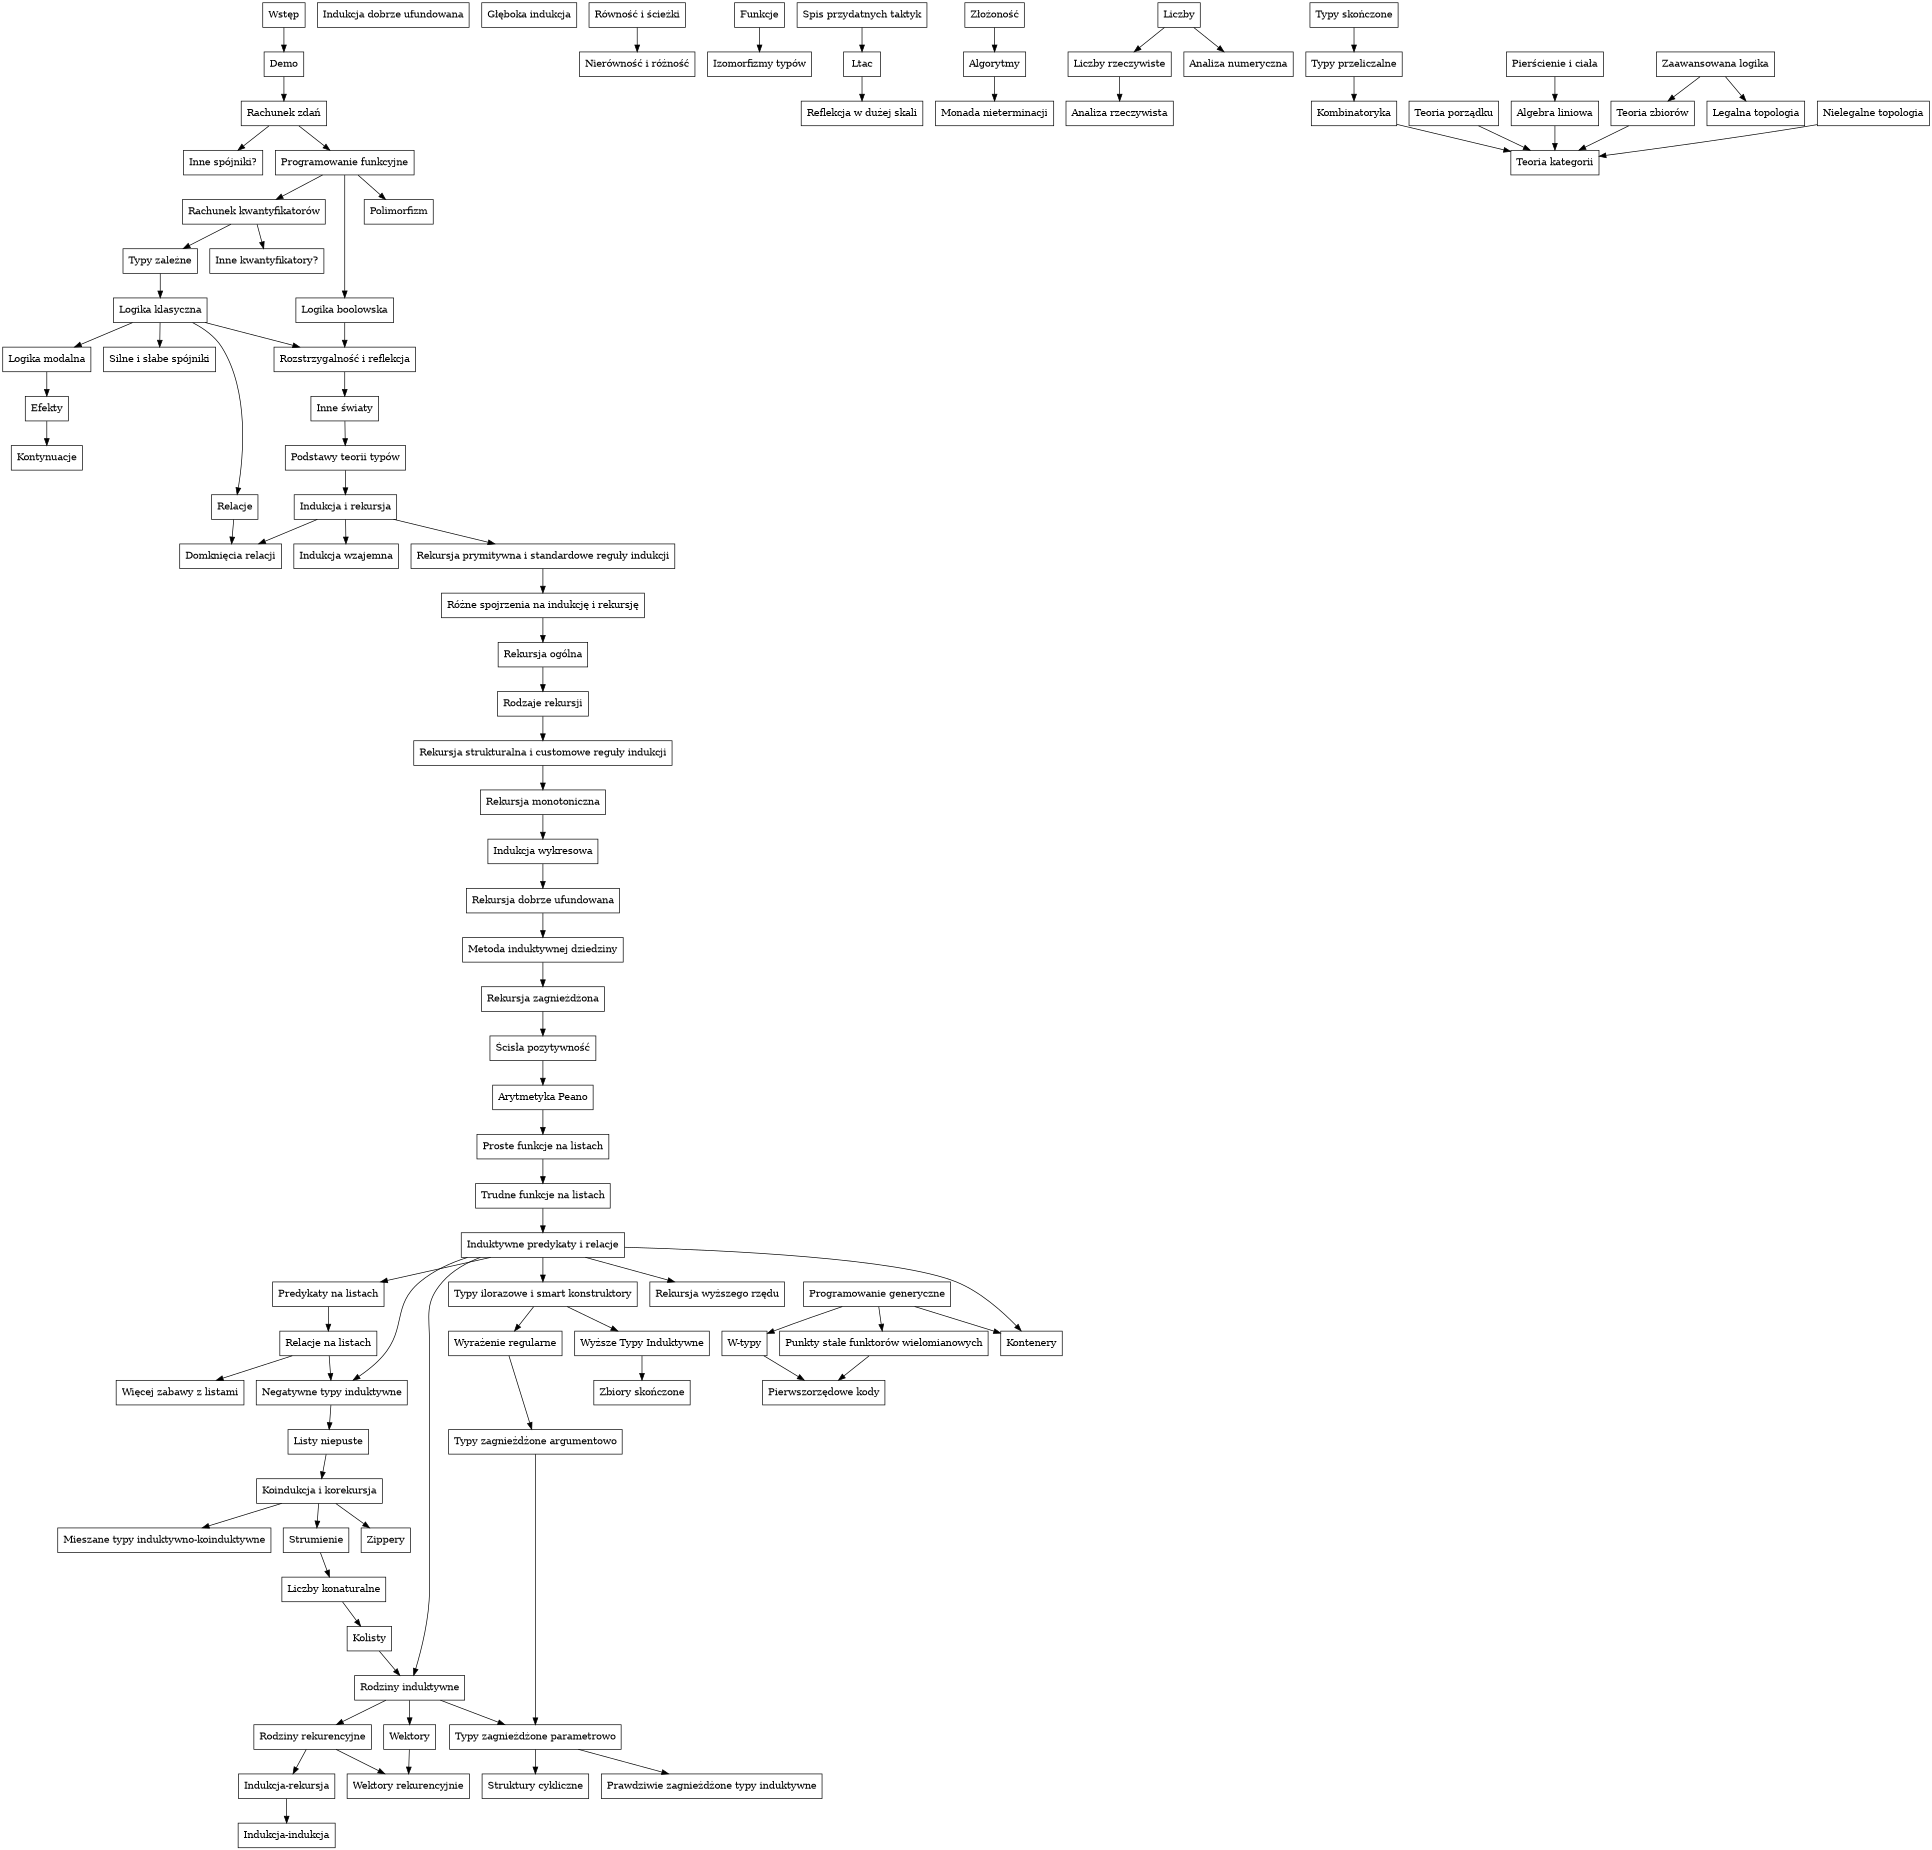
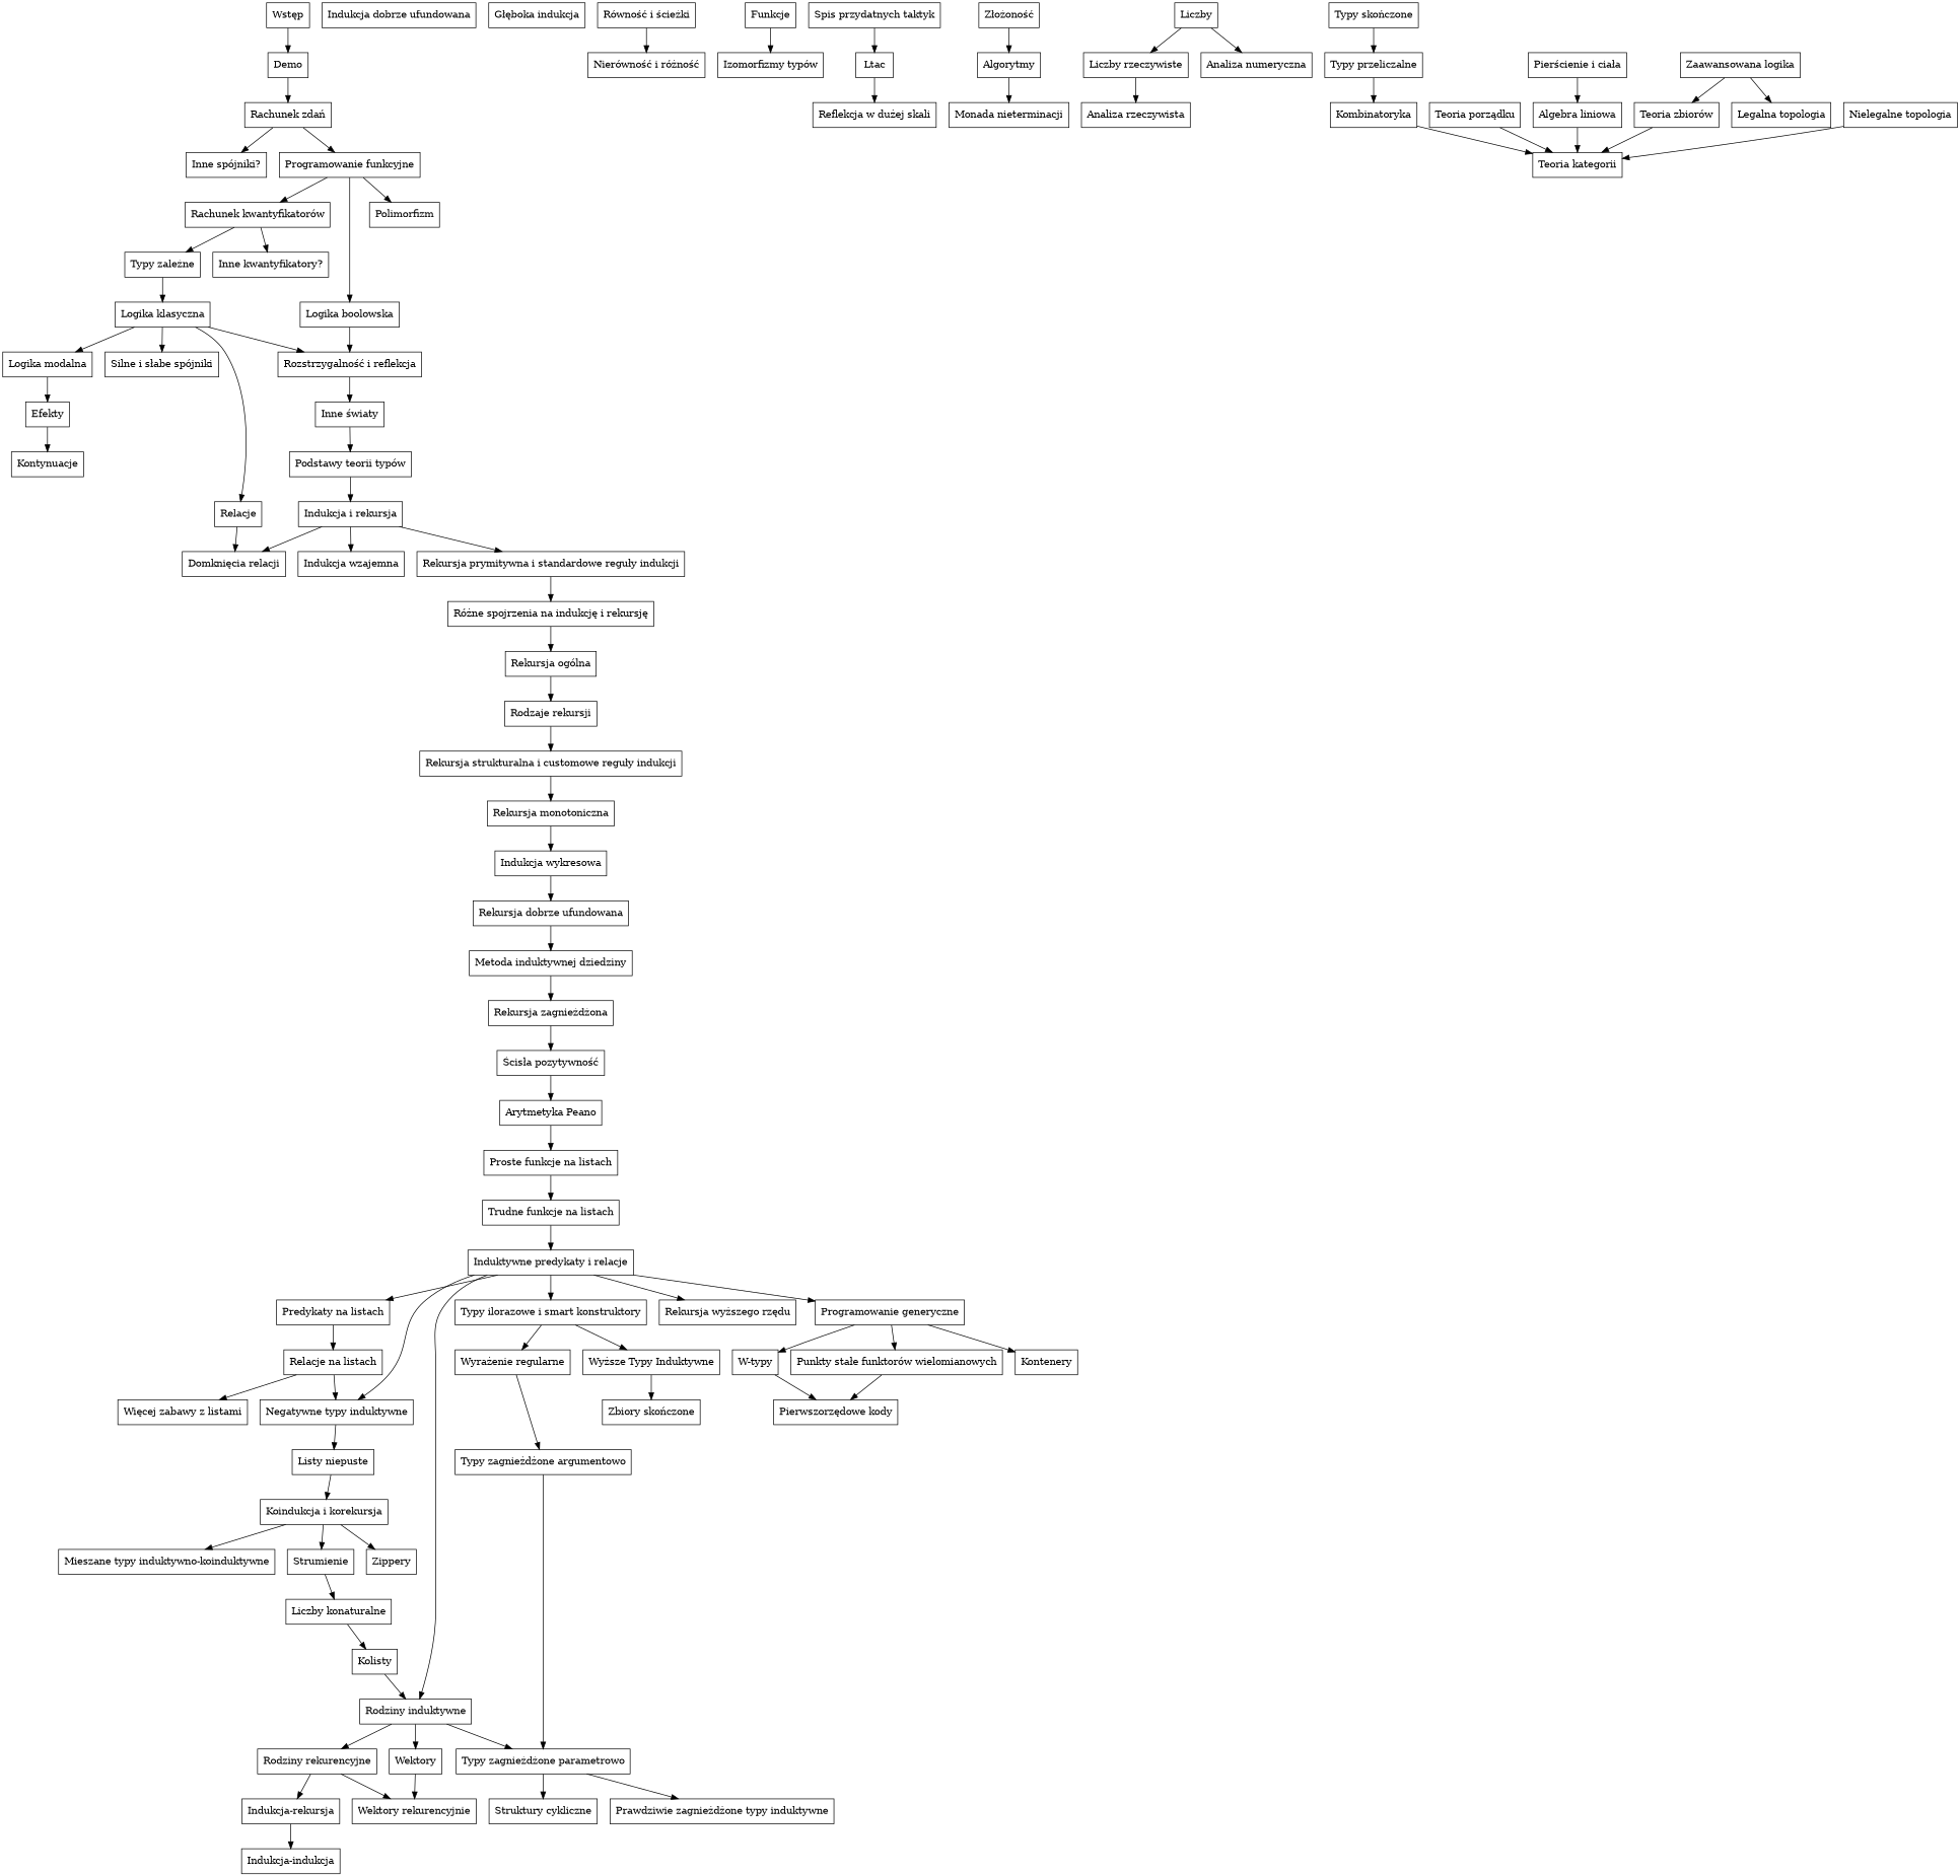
  digraph {
    node [shape=rectangle]
    n1 [label="Wstęp"]
    n2 [label=Demo]
    n3 [label="Rachunek zdań"]
    n4 [label="Inne spójniki?"]
    n5 [label="Programowanie funkcyjne"]
    n6 [label="Rachunek kwantyfikatorów"]
    n7 [label="Logika boolowska"]
    n8 [label=Polimorfizm]
    n9 [label="Inne kwantyfikatory?"]
    n10 [label="Typy zależne"]
    n11 [label="Logika klasyczna"]
    n12 [label="Silne i słabe spójniki"]
    n13 [label="Logika modalna"]
    n14 [label="Rozstrzygalność i reflekcja"]
    n15 [label=Relacje]
    n16 [label=Efekty]
    n17 [label="Inne światy"]
    n18 [label="Domknięcia relacji"]
    n19 [label=Kontynuacje]
    n20 [label="Podstawy teorii typów"]
    n21 [label="Indukcja i rekursja"]
    n22 [label="Rekursja prymitywna i standardowe reguły indukcji"]
    n23 [label="Indukcja wzajemna"]
    n24 [label="Różne spojrzenia na indukcję i rekursję"]
    n25 [label="Ścisła pozytywność"]
    n26 [label="Arytmetyka Peano"]
    n27 [label="Proste funkcje na listach"]
    n28 [label="Rekursja ogólna"]
    n29 [label="Rodzaje rekursji"]
    n30 [label="Rekursja strukturalna i customowe reguły indukcji"]
    n31 [label="Rekursja monotoniczna"]
    n32 [label="Indukcja wykresowa"]
    n33 [label="Rekursja dobrze ufundowana"]
    n34 [label="Metoda induktywnej dziedziny"]
    n35 [label="Rekursja zagnieżdżona"]
    n36 [label="Indukcja dobrze ufundowana"]
    n37 [label="Głęboka indukcja"]
    n38 [label="Trudne funkcje na listach"]
    n39 [label="Induktywne predykaty i relacje"]
    n40 [label="Predykaty na listach"]
    n41 [label="Negatywne typy induktywne"]
    n42 [label="Rodziny induktywne"]
    n43 [label="Typy ilorazowe i smart konstruktory"]
    n44 [label="Rekursja wyższego rzędu"]
    n45 [label="Programowanie generyczne"]
    n46 [label="Relacje na listach"]
    n47 [label="Więcej zabawy z listami"]
    n48 [label="Listy niepuste"]
    n49 [label="Koindukcja i korekursja"]
    n50 [label=Strumienie]
    n51 [label=Zippery]
    n52 [label="Mieszane typy induktywno-koinduktywne"]
    n53 [label="Rodziny rekurencyjne"]
    n54 [label=Wektory]
    n55 [label="Typy zagnieżdżone parametrowo"]
    n56 [label="Wyrażenie regularne"]
    n57 [label="Wyższe Typy Induktywne"]
    n58 [label="W-typy"]
    n59 [label="Punkty stałe funktorów wielomianowych"]
    n60 [label=Kontenery]
    n61 [label="Wektory rekurencyjnie"]
    n62 [label="Indukcja-rekursja"]
    n63 [label="Struktury cykliczne"]
    n64 [label="Prawdziwie zagnieżdżone typy induktywne"]
    n65 [label="Indukcja-indukcja"]
    n66 [label="Liczby konaturalne"]
    n67 [label=Kolisty]
    n68 [label="Typy zagnieżdżone argumentowo"]
    n69 [label="Zbiory skończone"]
    n70 [label="Pierwszorzędowe kody"]
    n71 [label="Równość i ścieżki"]
    n72 [label="Nierówność i różność"]
    n73 [label=Funkcje]
    n74 [label="Izomorfizmy typów"]
    n75 [label="Spis przydatnych taktyk"]
    n76 [label=Ltac]
    n77 [label="Reflekcja w dużej skali"]
    n78 [label="Złożoność"]
    n79 [label=Algorytmy]
    n80 [label="Monada nieterminacji"]
    n81 [label=Liczby]
    n82 [label="Liczby rzeczywiste"]
    n83 [label="Analiza numeryczna"]
    n84 [label="Analiza rzeczywista"]
    n85 [label="Typy skończone"]
    n86 [label="Typy przeliczalne"]
    n87 [label=Kombinatoryka]
    n88 [label="Teoria kategorii"]
    n89 [label="Teoria porządku"]
    n90 [label="Pierścienie i ciała"]
    n91 [label="Algebra liniowa"]
    n92 [label="Zaawansowana logika"]
    n93 [label="Teoria zbiorów"]
    n94 [label="Legalna topologia"]
    n95 [label="Nielegalne topologia"]
    n1 -> n2
    n2 -> n3
    n3 -> n4
    n3 -> n5
    n5 -> n6
    n5 -> n7
    n5 -> n8
    n6 -> n9
    n6 -> n10
    n7 -> n14
    n10 -> n11
    n11 -> n12
    n11 -> n13
    n11 -> n14
    n11 -> n15
    n13 -> n16
    n14 -> n17
    n15 -> n18
    n16 -> n19
    n17 -> n20
    n20 -> n21
    n21 -> n18
    n21 -> n22
    n21 -> n23
    n22 -> n24
    n24 -> n28
    n25 -> n26
    n26 -> n27
    n27 -> n38
    n28 -> n29
    n29 -> n30
    n30 -> n31
    n31 -> n32
    n32 -> n33
    n33 -> n34
    n34 -> n35
    n35 -> n25
    n38 -> n39
    n39 -> n40
    n39 -> n41
    n39 -> n42
    n39 -> n43
    n39 -> n44
-   n39 -> n60
+   n39 -> n45
    n40 -> n46
    n41 -> n48
    n42 -> n53
    n42 -> n54
    n42 -> n55
    n43 -> n56
    n43 -> n57
    n45 -> n58
    n45 -> n59
    n45 -> n60
    n46 -> n41
    n46 -> n47
    n48 -> n49
    n49 -> n50
    n49 -> n51
    n49 -> n52
    n50 -> n66
    n53 -> n61
    n53 -> n62
    n54 -> n61
    n55 -> n63
    n55 -> n64
    n56 -> n68
    n57 -> n69
    n58 -> n70
    n59 -> n70
    n62 -> n65
    n66 -> n67
    n67 -> n42
    n68 -> n55
    n71 -> n72
    n73 -> n74
    n75 -> n76
    n76 -> n77
    n78 -> n79
    n79 -> n80
    n81 -> n82
    n81 -> n83
    n82 -> n84
    n85 -> n86
    n86 -> n87
    n87 -> n88
    n89 -> n88
    n90 -> n91
    n91 -> n88
    n92 -> n93
    n92 -> n94
    n93 -> n88
    n95 -> n88
  }
